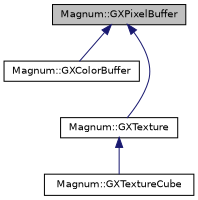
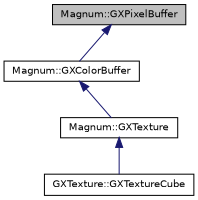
  digraph {
    node [color=black fillcolor=white fontname=Helvetica fontsize=10 shape=record style=filled]
    edge [color=midnightblue dir=back fontname=Helvetica fontsize=10 labelfontname=Helvetica labelfontsize=10 style=solid]
    n1 [fillcolor=grey75 fontcolor=black height=0.2 label="Magnum::GXPixelBuffer" width=0.4]
    n2 [height=0.2 label="Magnum::GXColorBuffer" width=0.4]
    n3 [height=0.2 label="Magnum::GXTexture" width=0.4]
-   n4 [height=0.2 label="Magnum::GXTextureCube" width=0.4]
+   n4 [height=0.2 label="GXTexture::GXTextureCube" width=0.4]
    n1 -> n2
-   n1 -> n3
+   n2 -> n3
    n3 -> n4
  }
